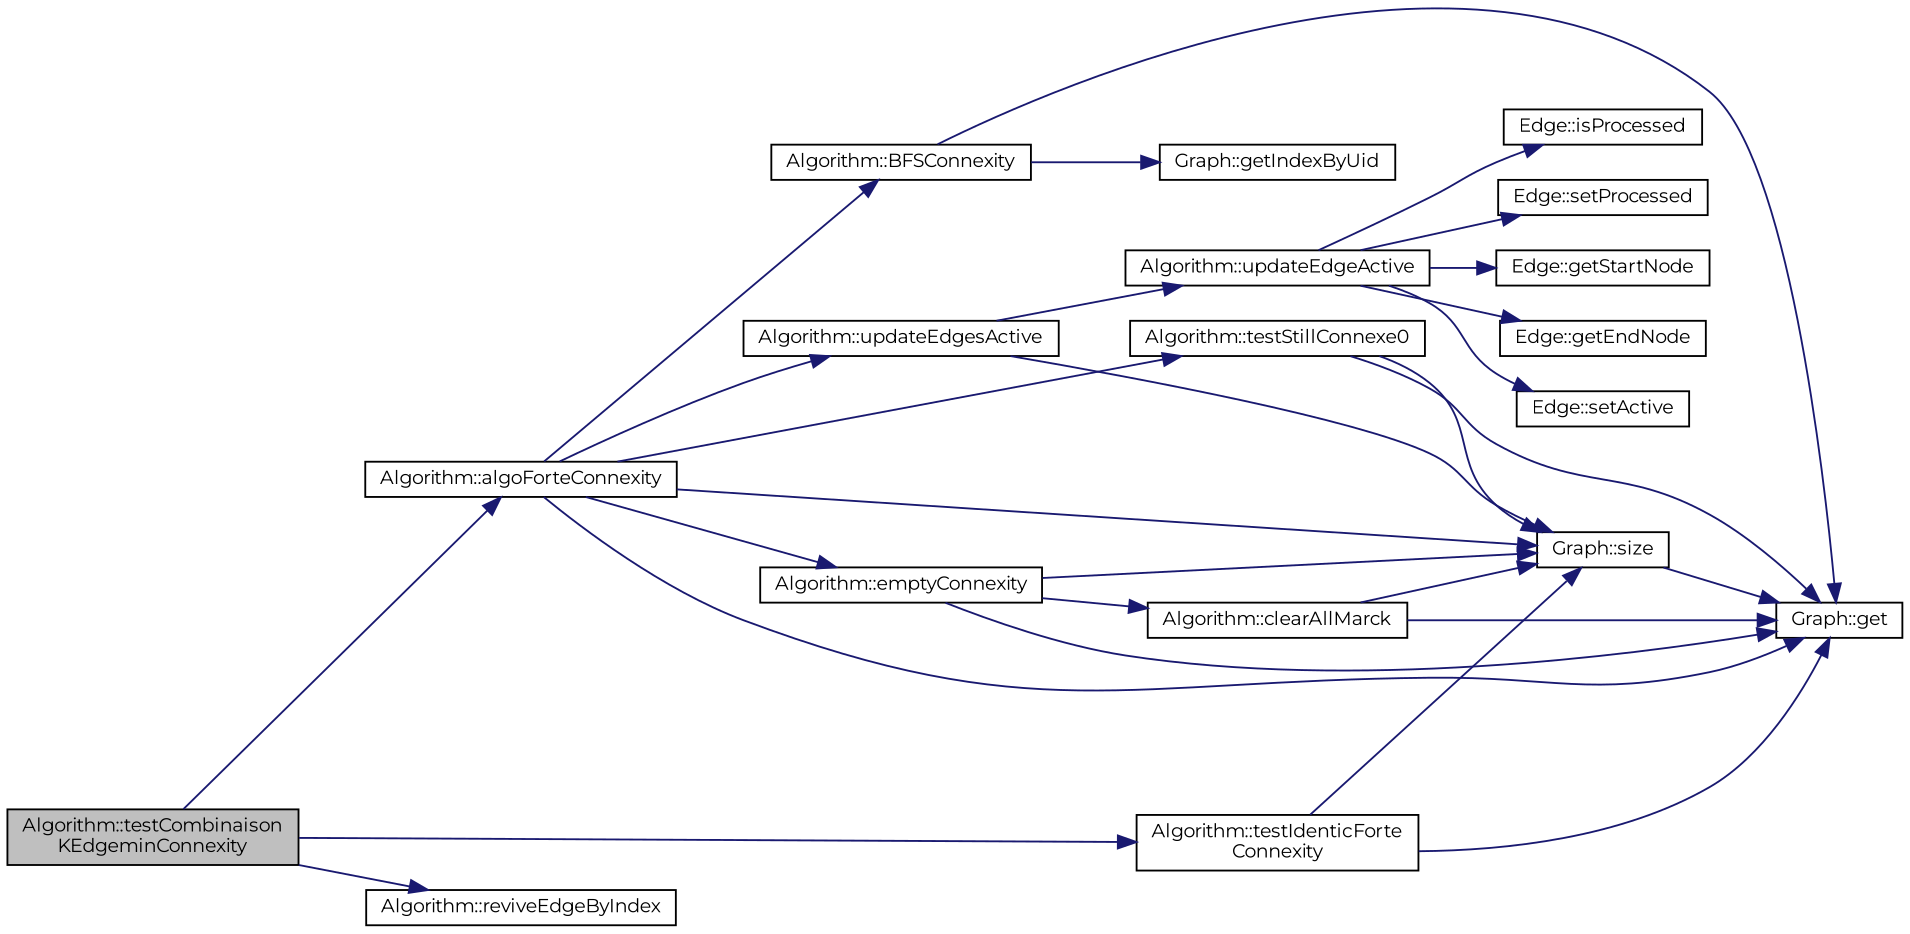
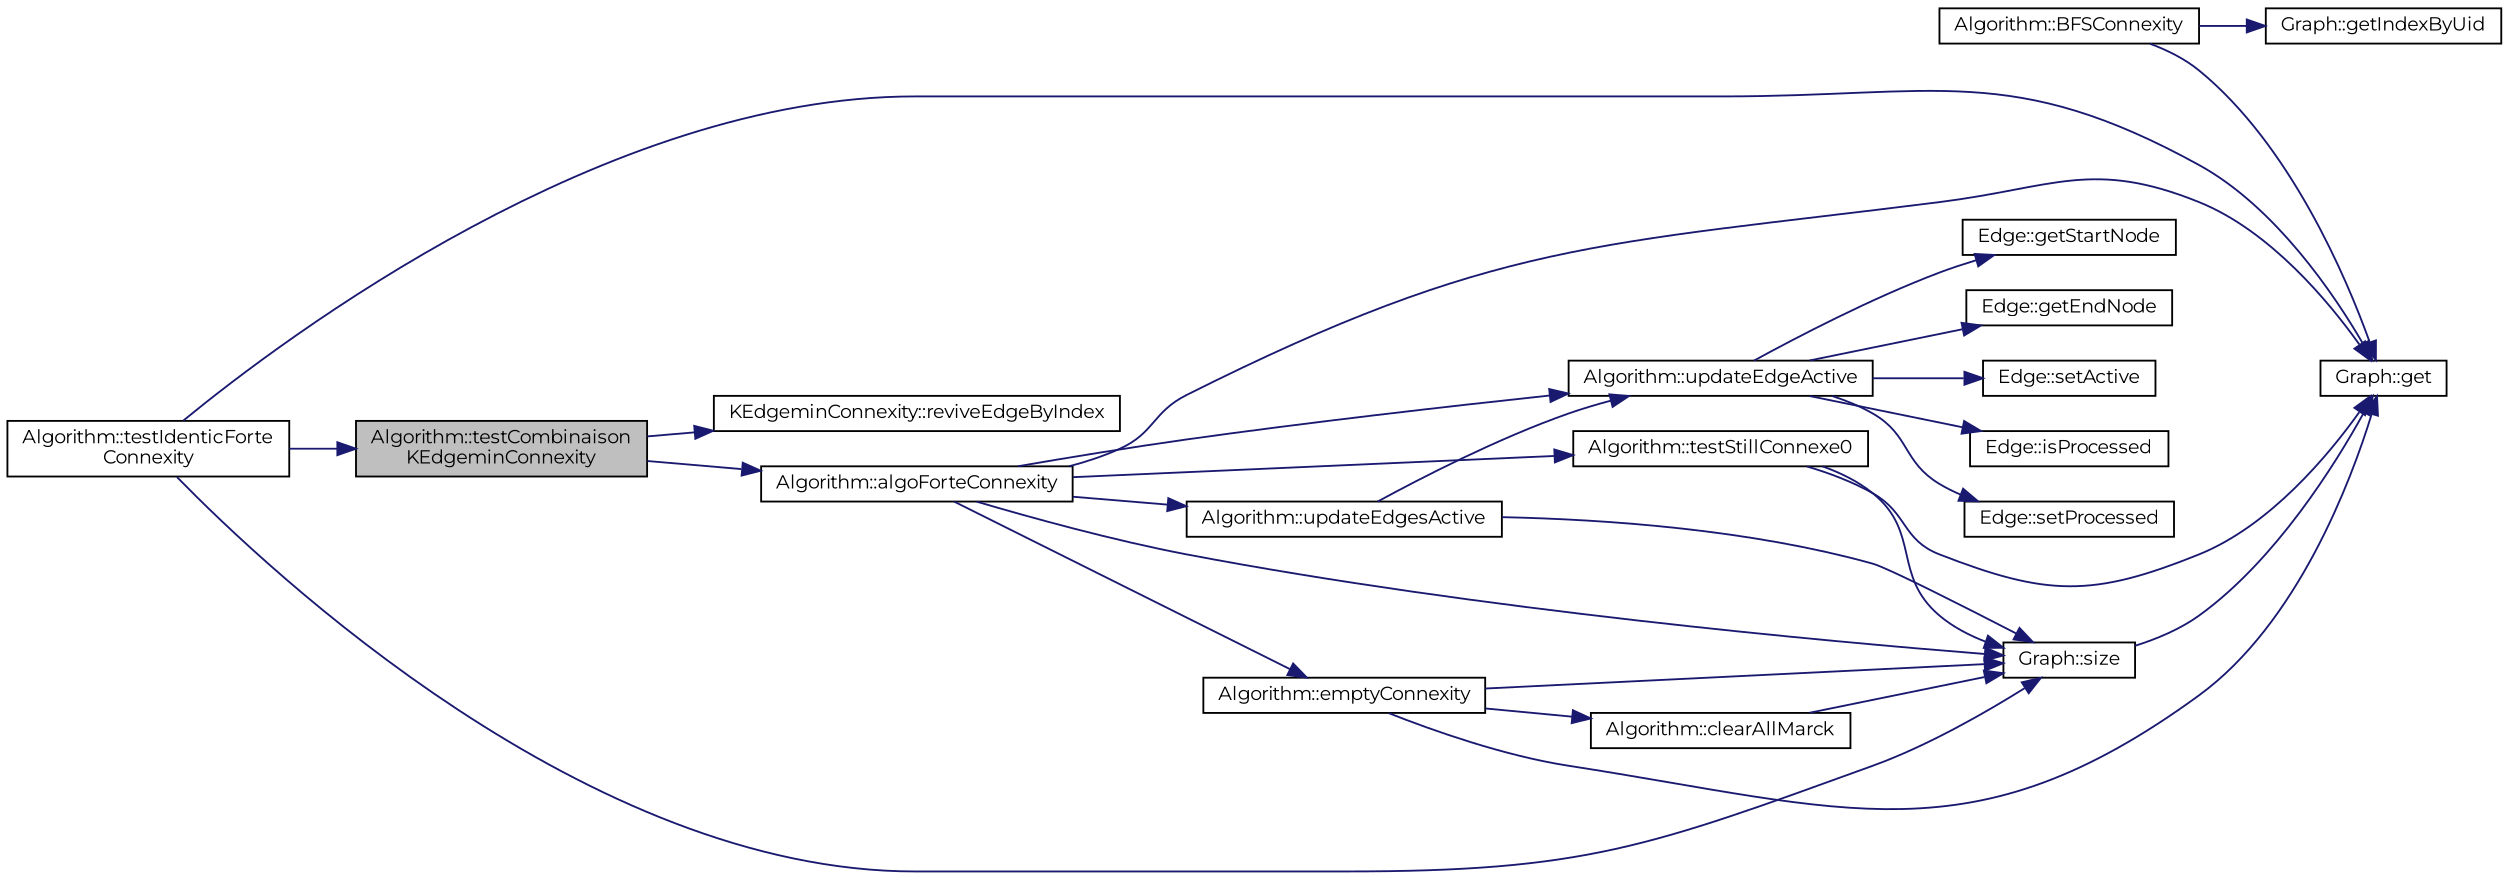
  digraph {
    fontname=Montserrat
    rankdir=LR
    node [color=black fillcolor=white fontname=Montserrat fontsize=10 shape=record style=filled]
    edge [color=midnightblue fontname=Montserrat fontsize=10 labelfontname=Helvetica labelfontsize=10 style=solid]
    n1 [fillcolor=grey75 fontcolor=black height=0.2 label="Algorithm::testCombinaison\lKEdgeminConnexity" width=0.4]
    n2 [height=0.2 label="Algorithm::algoForteConnexity" width=0.4]
    n3 [height=0.2 label="Algorithm::testIdenticForte\lConnexity" width=0.4]
-   n4 [height=0.2 label="Algorithm::reviveEdgeByIndex" width=0.4]
+   n4 [height=0.2 label="KEdgeminConnexity::reviveEdgeByIndex" width=0.4]
    n5 [height=0.2 label="Graph::size" width=0.4]
    n6 [height=0.2 label="Graph::get" width=0.4]
    n7 [height=0.2 label="Algorithm::updateEdgesActive" width=0.4]
    n8 [height=0.2 label="Algorithm::testStillConnexe0" width=0.4]
    n9 [height=0.2 label="Algorithm::BFSConnexity" width=0.4]
    n10 [height=0.2 label="Algorithm::emptyConnexity" width=0.4]
    n11 [height=0.2 label="Algorithm::updateEdgeActive" width=0.4]
    n12 [height=0.2 label="Graph::getIndexByUid" width=0.4]
    n13 [height=0.2 label="Algorithm::clearAllMarck" width=0.4]
    n14 [height=0.2 label="Edge::getStartNode" width=0.4]
    n15 [height=0.2 label="Edge::getEndNode" width=0.4]
    n16 [height=0.2 label="Edge::setActive" width=0.4]
    n17 [height=0.2 label="Edge::isProcessed" width=0.4]
    n18 [height=0.2 label="Edge::setProcessed" width=0.4]
    n1 -> n2
-   n1 -> n3
+   n3 -> n1
    n1 -> n4
    n2 -> n5
    n2 -> n6
    n2 -> n7
    n2 -> n8
-   n2 -> n9
+   n2 -> n11
    n2 -> n10
    n3 -> n5
    n3 -> n6
    n5 -> n6
    n7 -> n5
    n7 -> n11
    n8 -> n5
    n8 -> n6
    n9 -> n6
    n9 -> n12
    n10 -> n5
    n10 -> n6
    n10 -> n13
    n11 -> n14
    n11 -> n15
    n11 -> n16
    n11 -> n17
    n11 -> n18
    n13 -> n5
-   n13 -> n6
  }
